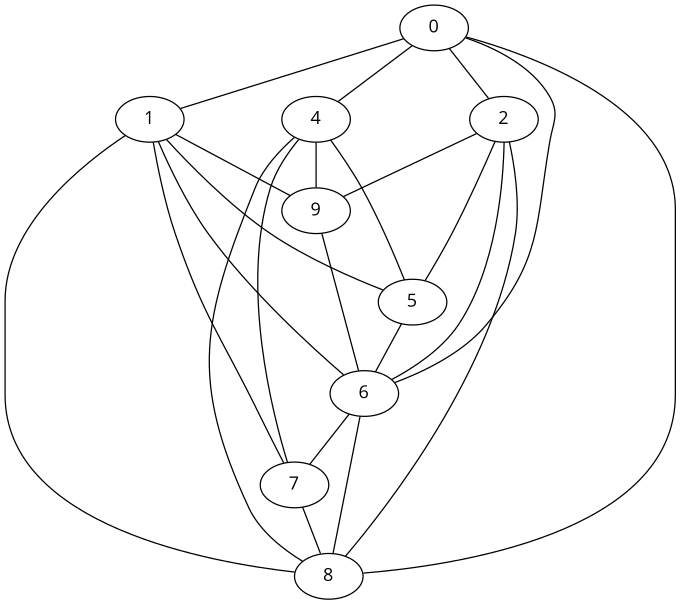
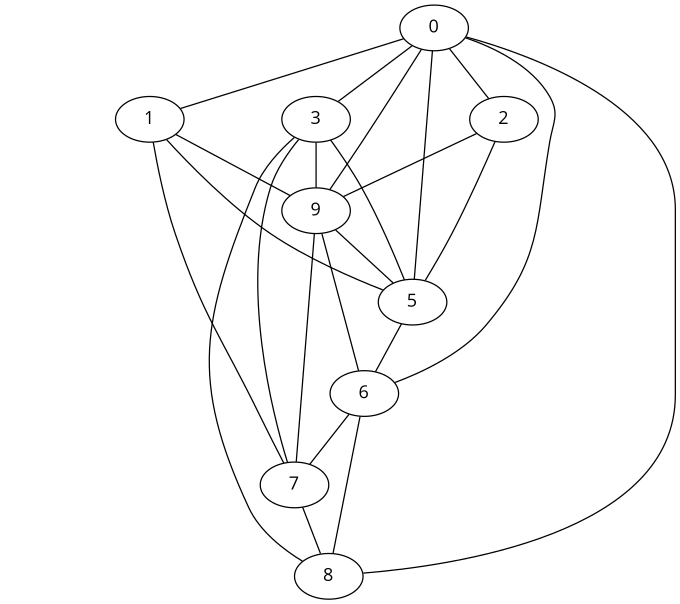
  graph {
    fontname="Open Sans"
    node [fontname="Open Sans"]
    edge [fontname="Open Sans"]
    0
    1
-   3 [label=4]
+   3
    2
    n5 [label=9]
    6
    5
    8
    7
    0 -- 1
    0 -- 3
    0 -- 2
+   0 -- n5
    0 -- 6
+   0 -- 5
    0 -- 8
    1 -- n5
-   1 -- 6
    1 -- 5
-   1 -- 8
    1 -- 7
    3 -- n5
    3 -- 5
    3 -- 8
    3 -- 7
    2 -- n5
-   2 -- 6
    2 -- 5
-   2 -- 8
    n5 -- 6
+   n5 -- 5
+   n5 -- 7
    6 -- 8
    6 -- 7
    5 -- 6
    7 -- 8
  }
